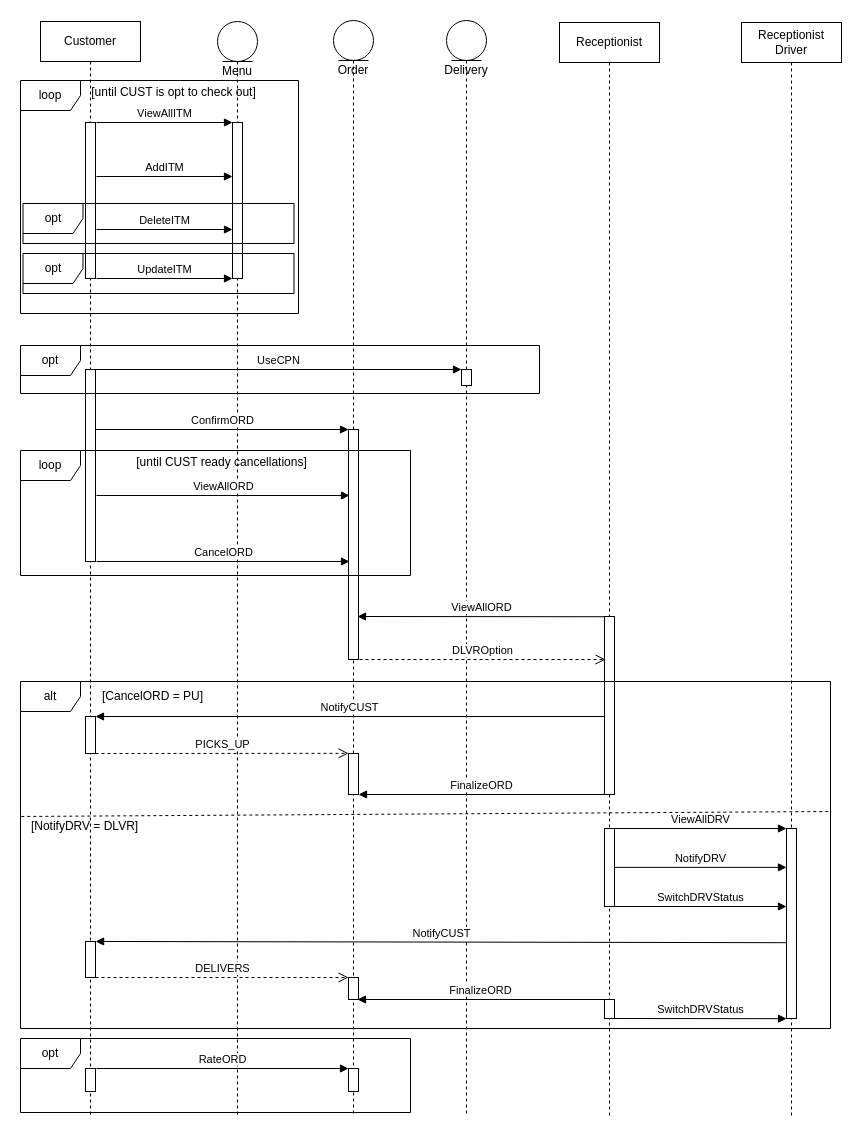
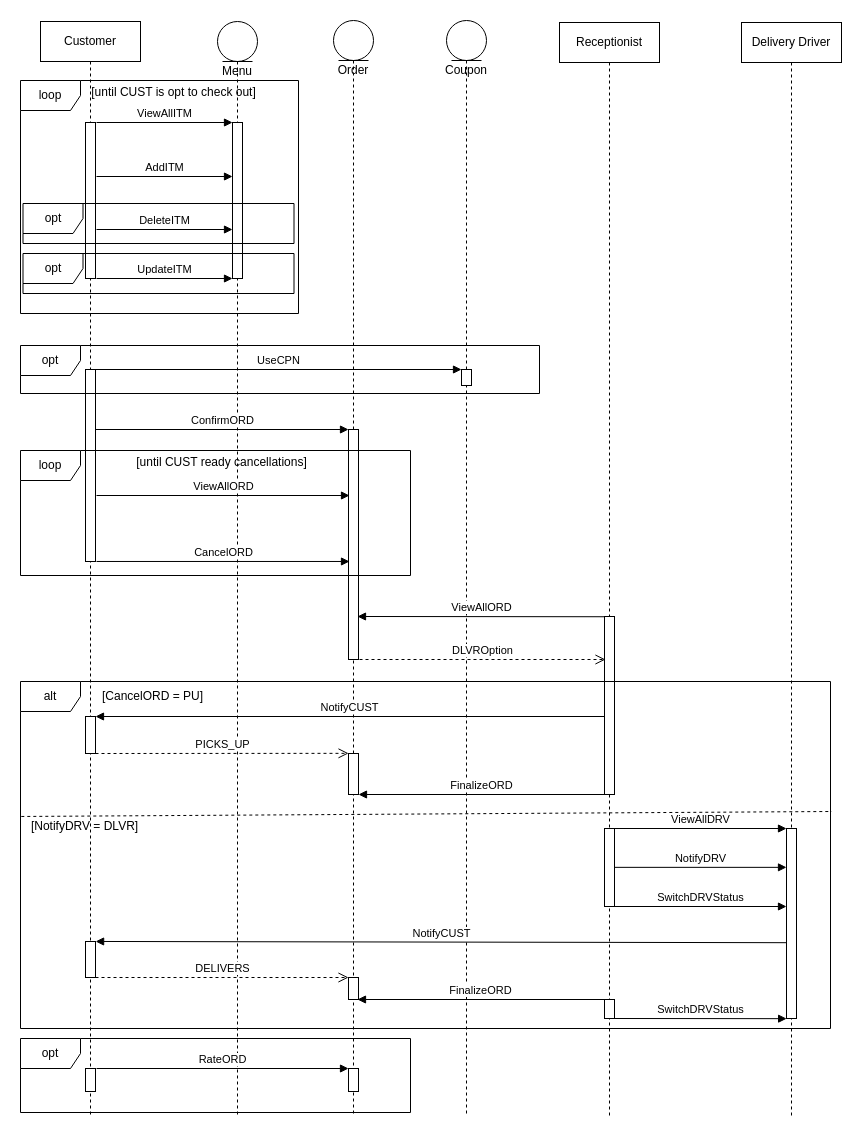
  <mxCell id="0" />
  <mxCell id="1" parent="0" />
  <mxCell id="2" value="Customer" style="shape=umlLifeline;perimeter=lifelinePerimeter;whiteSpace=wrap;html=1;container=1;collapsible=0;recursiveResize=0;outlineConnect=0;" vertex="1" parent="1"><mxGeometry x="40" y="21" width="100" height="1094" as="geometry" /></mxCell>
  <mxCell id="3" value="" style="html=1;points=[];perimeter=orthogonalPerimeter;" vertex="1" parent="2"><mxGeometry x="45" y="101" width="10" height="156" as="geometry" /></mxCell>
  <mxCell id="4" value="" style="html=1;points=[];perimeter=orthogonalPerimeter;" vertex="1" parent="2"><mxGeometry x="45" y="348" width="10" height="192" as="geometry" /></mxCell>
  <mxCell id="5" value="Receptionist" style="shape=umlLifeline;perimeter=lifelinePerimeter;whiteSpace=wrap;html=1;container=1;collapsible=0;recursiveResize=0;outlineConnect=0;" vertex="1" parent="1"><mxGeometry x="559" y="22" width="100" height="1094" as="geometry" /></mxCell>
  <mxCell id="6" value="" style="html=1;points=[];perimeter=orthogonalPerimeter;" vertex="1" parent="5"><mxGeometry x="45" y="594" width="10" height="178" as="geometry" /></mxCell>
  <mxCell id="7" value="" style="html=1;points=[];perimeter=orthogonalPerimeter;" vertex="1" parent="5"><mxGeometry x="45" y="977" width="10" height="19" as="geometry" /></mxCell>
  <mxCell id="8" value="SwitchDRVStatus" style="html=1;verticalAlign=bottom;endArrow=block;rounded=0;entryX=0.014;entryY=1.009;entryDx=0;entryDy=0;entryPerimeter=0;" edge="1" parent="5"><mxGeometry width="80" relative="1" as="geometry"><mxPoint x="55" y="996" as="sourcePoint" /><mxPoint x="227.14" y="996.171" as="targetPoint" /></mxGeometry></mxCell>
- <mxCell id="9" value="Receptionist Driver" style="shape=umlLifeline;perimeter=lifelinePerimeter;whiteSpace=wrap;html=1;container=1;collapsible=0;recursiveResize=0;outlineConnect=0;" vertex="1" parent="1"><mxGeometry x="741" y="22" width="100" height="1093" as="geometry" /></mxCell>
+ <mxCell id="9" value="Delivery Driver" style="shape=umlLifeline;perimeter=lifelinePerimeter;whiteSpace=wrap;html=1;container=1;collapsible=0;recursiveResize=0;outlineConnect=0;" vertex="1" parent="1"><mxGeometry x="741" y="22" width="100" height="1093" as="geometry" /></mxCell>
  <mxCell id="10" value="Menu" style="shape=umlLifeline;participant=umlEntity;perimeter=lifelinePerimeter;whiteSpace=wrap;html=1;container=1;collapsible=0;recursiveResize=0;verticalAlign=top;spacingTop=36;outlineConnect=0;" vertex="1" parent="1"><mxGeometry x="217" y="21" width="40" height="1094" as="geometry" /></mxCell>
  <mxCell id="11" value="" style="html=1;points=[];perimeter=orthogonalPerimeter;" vertex="1" parent="10"><mxGeometry x="15" y="101" width="10" height="156" as="geometry" /></mxCell>
- <mxCell id="12" value="Delivery" style="shape=umlLifeline;participant=umlEntity;perimeter=lifelinePerimeter;whiteSpace=wrap;html=1;container=1;collapsible=0;recursiveResize=0;verticalAlign=top;spacingTop=36;outlineConnect=0;" vertex="1" parent="1"><mxGeometry x="446" y="20" width="40" height="1096" as="geometry" /></mxCell>
+ <mxCell id="12" value="Coupon" style="shape=umlLifeline;participant=umlEntity;perimeter=lifelinePerimeter;whiteSpace=wrap;html=1;container=1;collapsible=0;recursiveResize=0;verticalAlign=top;spacingTop=36;outlineConnect=0;" vertex="1" parent="1"><mxGeometry x="446" y="20" width="40" height="1096" as="geometry" /></mxCell>
  <mxCell id="13" value="" style="html=1;points=[];perimeter=orthogonalPerimeter;" vertex="1" parent="12"><mxGeometry x="15" y="349" width="10" height="16" as="geometry" /></mxCell>
  <mxCell id="14" value="Order" style="shape=umlLifeline;participant=umlEntity;perimeter=lifelinePerimeter;whiteSpace=wrap;html=1;container=1;collapsible=0;recursiveResize=0;verticalAlign=top;spacingTop=36;outlineConnect=0;" vertex="1" parent="1"><mxGeometry x="333" y="20" width="40" height="1096" as="geometry" /></mxCell>
  <mxCell id="15" value="" style="html=1;points=[];perimeter=orthogonalPerimeter;" vertex="1" parent="14"><mxGeometry x="15" y="409" width="10" height="230" as="geometry" /></mxCell>
  <mxCell id="16" value="" style="html=1;points=[];perimeter=orthogonalPerimeter;" vertex="1" parent="14"><mxGeometry x="15" y="733" width="10" height="41" as="geometry" /></mxCell>
  <mxCell id="17" value="" style="html=1;points=[];perimeter=orthogonalPerimeter;" vertex="1" parent="14"><mxGeometry x="15" y="957" width="10" height="22" as="geometry" /></mxCell>
  <mxCell id="18" value="ViewAllITM" style="html=1;verticalAlign=bottom;endArrow=block;rounded=0;" edge="1" parent="1"><mxGeometry width="80" relative="1" as="geometry"><mxPoint x="96" y="122" as="sourcePoint" /><mxPoint x="232" y="122" as="targetPoint" /></mxGeometry></mxCell>
  <mxCell id="19" value="loop" style="shape=umlFrame;whiteSpace=wrap;html=1;" vertex="1" parent="1"><mxGeometry x="20" y="80" width="278" height="233" as="geometry" /></mxCell>
  <mxCell id="20" value="AddITM" style="html=1;verticalAlign=bottom;endArrow=block;rounded=0;" edge="1" parent="1"><mxGeometry width="80" relative="1" as="geometry"><mxPoint x="96" y="176" as="sourcePoint" /><mxPoint x="232" y="176" as="targetPoint" /></mxGeometry></mxCell>
  <mxCell id="21" value="DeleteITM" style="html=1;verticalAlign=bottom;endArrow=block;rounded=0;" edge="1" parent="1"><mxGeometry width="80" relative="1" as="geometry"><mxPoint x="96" y="229" as="sourcePoint" /><mxPoint x="232" y="229" as="targetPoint" /></mxGeometry></mxCell>
  <mxCell id="22" value="UpdateITM" style="html=1;verticalAlign=bottom;endArrow=block;rounded=0;" edge="1" parent="1"><mxGeometry width="80" relative="1" as="geometry"><mxPoint x="96" y="278" as="sourcePoint" /><mxPoint x="232" y="278" as="targetPoint" /></mxGeometry></mxCell>
  <mxCell id="23" value="opt" style="shape=umlFrame;whiteSpace=wrap;html=1;" vertex="1" parent="1"><mxGeometry x="22.5" y="203" width="271" height="40" as="geometry" /></mxCell>
  <mxCell id="24" value="opt" style="shape=umlFrame;whiteSpace=wrap;html=1;" vertex="1" parent="1"><mxGeometry x="22.5" y="253" width="271" height="40" as="geometry" /></mxCell>
  <mxCell id="25" value="UseCPN" style="html=1;verticalAlign=bottom;endArrow=block;rounded=0;" edge="1" parent="1"><mxGeometry width="80" relative="1" as="geometry"><mxPoint x="95" y="369" as="sourcePoint" /><mxPoint x="461" y="369" as="targetPoint" /></mxGeometry></mxCell>
  <mxCell id="26" value="opt" style="shape=umlFrame;whiteSpace=wrap;html=1;" vertex="1" parent="1"><mxGeometry x="20" y="345" width="519" height="48" as="geometry" /></mxCell>
  <mxCell id="27" value="ConfirmORD" style="html=1;verticalAlign=bottom;endArrow=block;rounded=0;" edge="1" parent="1"><mxGeometry width="80" relative="1" as="geometry"><mxPoint x="95" y="429" as="sourcePoint" /><mxPoint x="348" y="429" as="targetPoint" /></mxGeometry></mxCell>
  <mxCell id="28" value="CancelORD" style="html=1;verticalAlign=bottom;endArrow=block;rounded=0;" edge="1" parent="1"><mxGeometry width="80" relative="1" as="geometry"><mxPoint x="96" y="560.97" as="sourcePoint" /><mxPoint x="349" y="560.97" as="targetPoint" /></mxGeometry></mxCell>
  <mxCell id="29" value="ViewAllORD" style="html=1;verticalAlign=bottom;endArrow=block;rounded=0;" edge="1" parent="1"><mxGeometry width="80" relative="1" as="geometry"><mxPoint x="96" y="495" as="sourcePoint" /><mxPoint x="349" y="495" as="targetPoint" /></mxGeometry></mxCell>
  <mxCell id="30" value="[until CUST is opt to check out]" style="text;html=1;resizable=0;autosize=1;align=center;verticalAlign=middle;points=[];fillColor=none;strokeColor=none;rounded=0;" vertex="1" parent="1"><mxGeometry x="79" y="83" width="188" height="18" as="geometry" /></mxCell>
  <mxCell id="31" value="loop" style="shape=umlFrame;whiteSpace=wrap;html=1;" vertex="1" parent="1"><mxGeometry x="20" y="450" width="390" height="125" as="geometry" /></mxCell>
  <mxCell id="32" value="[until CUST ready cancellations]" style="text;html=1;resizable=0;autosize=1;align=center;verticalAlign=middle;points=[];fillColor=none;strokeColor=none;rounded=0;" vertex="1" parent="1"><mxGeometry x="118" y="453" width="205" height="18" as="geometry" /></mxCell>
  <mxCell id="33" value="ViewAllORD" style="html=1;verticalAlign=bottom;endArrow=block;rounded=0;exitX=-0.15;exitY=0.012;exitDx=0;exitDy=0;exitPerimeter=0;" edge="1" parent="1"><mxGeometry width="80" relative="1" as="geometry"><mxPoint x="603.5" y="616.244" as="sourcePoint" /><mxPoint x="357" y="616" as="targetPoint" /></mxGeometry></mxCell>
  <mxCell id="34" value="DLVROption" style="html=1;verticalAlign=bottom;endArrow=open;dashed=1;endSize=8;rounded=0;" edge="1" parent="1"><mxGeometry relative="1" as="geometry"><mxPoint x="359" y="659" as="sourcePoint" /><mxPoint x="605" y="659" as="targetPoint" /></mxGeometry></mxCell>
  <mxCell id="35" value="" style="html=1;points=[];perimeter=orthogonalPerimeter;" vertex="1" parent="1"><mxGeometry x="85" y="1068" width="10" height="23" as="geometry" /></mxCell>
  <mxCell id="36" value="" style="html=1;points=[];perimeter=orthogonalPerimeter;" vertex="1" parent="1"><mxGeometry x="348" y="1068" width="10" height="23" as="geometry" /></mxCell>
  <mxCell id="37" value="RateORD" style="html=1;verticalAlign=bottom;endArrow=block;rounded=0;" edge="1" parent="1"><mxGeometry width="80" relative="1" as="geometry"><mxPoint x="96" y="1068" as="sourcePoint" /><mxPoint x="348" y="1068" as="targetPoint" /></mxGeometry></mxCell>
  <mxCell id="38" value="" style="html=1;points=[];perimeter=orthogonalPerimeter;" vertex="1" parent="1"><mxGeometry x="85" y="716" width="10" height="37" as="geometry" /></mxCell>
  <mxCell id="39" value="NotifyCUST" style="html=1;verticalAlign=bottom;endArrow=block;rounded=0;" edge="1" parent="1"><mxGeometry width="80" relative="1" as="geometry"><mxPoint x="604" y="716" as="sourcePoint" /><mxPoint x="95" y="716" as="targetPoint" /></mxGeometry></mxCell>
  <mxCell id="40" value="PICKS_UP" style="html=1;verticalAlign=bottom;endArrow=open;dashed=1;endSize=8;rounded=0;entryX=0.006;entryY=-0.004;entryDx=0;entryDy=0;entryPerimeter=0;" edge="1" parent="1" target="16"><mxGeometry relative="1" as="geometry"><mxPoint x="95" y="753" as="sourcePoint" /><mxPoint x="347" y="753" as="targetPoint" /></mxGeometry></mxCell>
  <mxCell id="41" value="FinalizeORD" style="html=1;verticalAlign=bottom;endArrow=block;rounded=0;" edge="1" parent="1"><mxGeometry width="80" relative="1" as="geometry"><mxPoint x="604" y="794" as="sourcePoint" /><mxPoint x="358" y="794" as="targetPoint" /></mxGeometry></mxCell>
  <mxCell id="42" value="" style="html=1;points=[];perimeter=orthogonalPerimeter;" vertex="1" parent="1"><mxGeometry x="604" y="828" width="10" height="78" as="geometry" /></mxCell>
  <mxCell id="43" value="" style="html=1;points=[];perimeter=orthogonalPerimeter;" vertex="1" parent="1"><mxGeometry x="786" y="828" width="10" height="190" as="geometry" /></mxCell>
  <mxCell id="44" value="ViewAllDRV" style="html=1;verticalAlign=bottom;endArrow=block;rounded=0;" edge="1" parent="1" target="43"><mxGeometry width="80" relative="1" as="geometry"><mxPoint x="614" y="828" as="sourcePoint" /><mxPoint x="694" y="828" as="targetPoint" /></mxGeometry></mxCell>
  <mxCell id="45" value="SwitchDRVStatus" style="html=1;verticalAlign=bottom;endArrow=block;rounded=0;" edge="1" parent="1"><mxGeometry width="80" relative="1" as="geometry"><mxPoint x="614" y="906" as="sourcePoint" /><mxPoint x="786" y="906" as="targetPoint" /></mxGeometry></mxCell>
  <mxCell id="46" value="NotifyDRV" style="html=1;verticalAlign=bottom;endArrow=block;rounded=0;" edge="1" parent="1"><mxGeometry width="80" relative="1" as="geometry"><mxPoint x="614" y="866.85" as="sourcePoint" /><mxPoint x="786" y="866.85" as="targetPoint" /></mxGeometry></mxCell>
  <mxCell id="47" value="NotifyCUST" style="html=1;verticalAlign=bottom;endArrow=block;rounded=0;exitX=-0.15;exitY=0.012;exitDx=0;exitDy=0;exitPerimeter=0;entryX=1.01;entryY=-0.001;entryDx=0;entryDy=0;entryPerimeter=0;" edge="1" parent="1" target="48"><mxGeometry width="80" relative="1" as="geometry"><mxPoint x="785.5" y="942.194" as="sourcePoint" /><mxPoint x="96" y="941" as="targetPoint" /></mxGeometry></mxCell>
  <mxCell id="48" value="" style="html=1;points=[];perimeter=orthogonalPerimeter;" vertex="1" parent="1"><mxGeometry x="85" y="941" width="10" height="36" as="geometry" /></mxCell>
  <mxCell id="49" value="DELIVERS" style="html=1;verticalAlign=bottom;endArrow=open;dashed=1;endSize=8;rounded=0;" edge="1" parent="1"><mxGeometry relative="1" as="geometry"><mxPoint x="95" y="977" as="sourcePoint" /><mxPoint x="348" y="977" as="targetPoint" /></mxGeometry></mxCell>
  <mxCell id="50" value="FinalizeORD" style="html=1;verticalAlign=bottom;endArrow=block;rounded=0;" edge="1" parent="1"><mxGeometry width="80" relative="1" as="geometry"><mxPoint x="604" y="999" as="sourcePoint" /><mxPoint x="357" y="999" as="targetPoint" /></mxGeometry></mxCell>
  <mxCell id="51" value="opt" style="shape=umlFrame;whiteSpace=wrap;html=1;" vertex="1" parent="1"><mxGeometry x="20" y="1038" width="390" height="74" as="geometry" /></mxCell>
  <mxCell id="52" value="alt" style="shape=umlFrame;whiteSpace=wrap;html=1;" vertex="1" parent="1"><mxGeometry x="20" y="681" width="810" height="347" as="geometry" /></mxCell>
  <mxCell id="53" value="[CancelORD = PU]" style="text;html=1;resizable=0;autosize=1;align=center;verticalAlign=middle;points=[];fillColor=none;strokeColor=none;rounded=0;" vertex="1" parent="1"><mxGeometry x="95" y="687" width="114" height="18" as="geometry" /></mxCell>
  <mxCell id="54" value="" style="endArrow=none;dashed=1;html=1;rounded=0;exitX=0.001;exitY=0.389;exitDx=0;exitDy=0;exitPerimeter=0;" edge="1" parent="1" source="52"><mxGeometry width="50" height="50" relative="1" as="geometry"><mxPoint x="363" y="859" as="sourcePoint" /><mxPoint x="831" y="811" as="targetPoint" /></mxGeometry></mxCell>
  <mxCell id="55" value="[NotifyDRV = DLVR]" style="text;html=1;resizable=0;autosize=1;align=center;verticalAlign=middle;points=[];fillColor=none;strokeColor=none;rounded=0;" vertex="1" parent="1"><mxGeometry x="20" y="817" width="128" height="18" as="geometry" /></mxCell>
